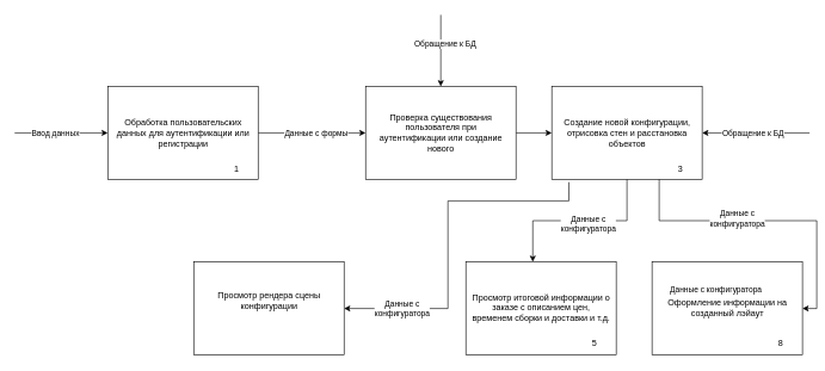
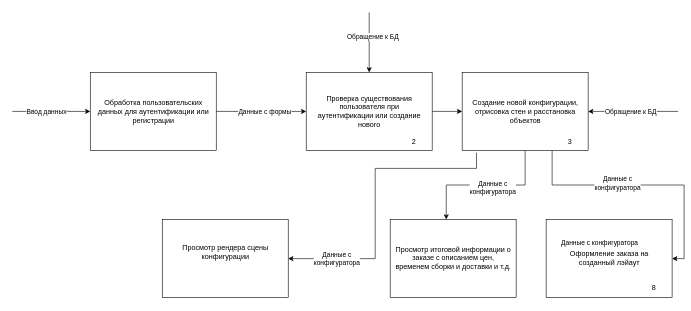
  <mxCell id="0" />
  <mxCell id="1" parent="0" />
  <mxCell id="2" style="edgeStyle=orthogonalEdgeStyle;rounded=0;orthogonalLoop=1;jettySize=auto;html=1;entryX=0;entryY=0.5;entryDx=0;entryDy=0;" edge="1" parent="1" source="4" target="8"><mxGeometry relative="1" as="geometry" /></mxCell>
  <mxCell id="3" value="Данные с формы" style="edgeLabel;html=1;align=center;verticalAlign=middle;resizable=0;points=[];" vertex="1" connectable="0" parent="2"><mxGeometry x="-0.342" y="2" relative="1" as="geometry"><mxPoint x="31" y="2" as="offset" /></mxGeometry></mxCell>
  <mxCell id="4" value="" style="rounded=0;whiteSpace=wrap;html=1;" vertex="1" parent="1"><mxGeometry x="150" y="120" width="210" height="130" as="geometry" /></mxCell>
- <mxCell id="5" value="1" style="text;html=1;strokeColor=none;fillColor=none;align=center;verticalAlign=middle;whiteSpace=wrap;rounded=0;" vertex="1" parent="1"><mxGeometry x="300" y="220" width="60" height="30" as="geometry" /></mxCell>
  <mxCell id="6" value="Обработка пользовательских данных для аутентификации или регистрации" style="text;html=1;strokeColor=none;fillColor=none;align=center;verticalAlign=middle;whiteSpace=wrap;rounded=0;" vertex="1" parent="1"><mxGeometry x="157.5" y="150" width="195" height="70" as="geometry" /></mxCell>
  <mxCell id="7" style="edgeStyle=orthogonalEdgeStyle;rounded=0;orthogonalLoop=1;jettySize=auto;html=1;entryX=0;entryY=0.5;entryDx=0;entryDy=0;" edge="1" parent="1" source="8" target="15"><mxGeometry relative="1" as="geometry" /></mxCell>
  <mxCell id="8" value="" style="rounded=0;whiteSpace=wrap;html=1;" vertex="1" parent="1"><mxGeometry x="510" y="120" width="210" height="130" as="geometry" /></mxCell>
+ <mxCell id="9" value="2" style="text;html=1;strokeColor=none;fillColor=none;align=center;verticalAlign=middle;whiteSpace=wrap;rounded=0;" vertex="1" parent="1"><mxGeometry x="660" y="220" width="60" height="30" as="geometry" /></mxCell>
  <mxCell id="10" value="Проверка существования пользователя при аутентификации или создание нового" style="text;html=1;strokeColor=none;fillColor=none;align=center;verticalAlign=middle;whiteSpace=wrap;rounded=0;" vertex="1" parent="1"><mxGeometry x="517.5" y="150" width="195" height="70" as="geometry" /></mxCell>
  <mxCell id="11" value="" style="endArrow=classic;html=1;rounded=0;entryX=0;entryY=0.5;entryDx=0;entryDy=0;" edge="1" parent="1" target="4"><mxGeometry width="50" height="50" relative="1" as="geometry"><mxPoint x="20" y="185" as="sourcePoint" /><mxPoint x="50" y="240" as="targetPoint" /></mxGeometry></mxCell>
  <mxCell id="12" value="Ввод данных" style="edgeLabel;html=1;align=center;verticalAlign=middle;resizable=0;points=[];" vertex="1" connectable="0" parent="11"><mxGeometry x="-0.135" relative="1" as="geometry"><mxPoint y="-1" as="offset" /></mxGeometry></mxCell>
  <mxCell id="13" style="rounded=0;orthogonalLoop=1;jettySize=auto;html=1;entryX=0.5;entryY=0;entryDx=0;entryDy=0;" edge="1" parent="1" target="8"><mxGeometry relative="1" as="geometry"><mxPoint x="615" y="20" as="sourcePoint" /><mxPoint x="520" y="195" as="targetPoint" /></mxGeometry></mxCell>
  <mxCell id="14" value="Обращение к БД" style="edgeLabel;html=1;align=center;verticalAlign=middle;resizable=0;points=[];" vertex="1" connectable="0" parent="13"><mxGeometry x="-0.342" y="2" relative="1" as="geometry"><mxPoint x="3" y="7" as="offset" /></mxGeometry></mxCell>
  <mxCell id="15" value="" style="rounded=0;whiteSpace=wrap;html=1;" vertex="1" parent="1"><mxGeometry x="770" y="120" width="210" height="130" as="geometry" /></mxCell>
  <mxCell id="16" value="3" style="text;html=1;strokeColor=none;fillColor=none;align=center;verticalAlign=middle;whiteSpace=wrap;rounded=0;" vertex="1" parent="1"><mxGeometry x="920" y="220" width="60" height="30" as="geometry" /></mxCell>
  <mxCell id="17" value="Создание новой конфигурации, отрисовка стен и расстановка объектов" style="text;html=1;strokeColor=none;fillColor=none;align=center;verticalAlign=middle;whiteSpace=wrap;rounded=0;" vertex="1" parent="1"><mxGeometry x="777.5" y="150" width="195" height="70" as="geometry" /></mxCell>
  <mxCell id="18" style="rounded=0;orthogonalLoop=1;jettySize=auto;html=1;entryX=1;entryY=0.5;entryDx=0;entryDy=0;" edge="1" parent="1" target="15"><mxGeometry relative="1" as="geometry"><mxPoint x="1130" y="185" as="sourcePoint" /><mxPoint x="885" y="-80" as="targetPoint" /></mxGeometry></mxCell>
  <mxCell id="19" value="Обращение к БД" style="edgeLabel;html=1;align=center;verticalAlign=middle;resizable=0;points=[];" vertex="1" connectable="0" parent="18"><mxGeometry x="-0.342" y="2" relative="1" as="geometry"><mxPoint x="-31" y="-2" as="offset" /></mxGeometry></mxCell>
  <mxCell id="20" value="" style="rounded=0;whiteSpace=wrap;html=1;" vertex="1" parent="1"><mxGeometry x="270" y="365.41" width="210" height="130" as="geometry" /></mxCell>
  <mxCell id="21" value="Просмотр рендера сцены конфигурации" style="text;html=1;strokeColor=none;fillColor=none;align=center;verticalAlign=middle;whiteSpace=wrap;rounded=0;" vertex="1" parent="1"><mxGeometry x="277.5" y="385.41" width="195" height="70" as="geometry" /></mxCell>
  <mxCell id="22" style="edgeStyle=orthogonalEdgeStyle;rounded=0;orthogonalLoop=1;jettySize=auto;html=1;entryX=1;entryY=0.5;entryDx=0;entryDy=0;exitX=0.114;exitY=1.029;exitDx=0;exitDy=0;exitPerimeter=0;" edge="1" parent="1" source="15" target="20"><mxGeometry relative="1" as="geometry"><mxPoint x="480" y="400" as="sourcePoint" /><mxPoint x="520" y="195" as="targetPoint" /><Array as="points"><mxPoint x="794" y="280" /><mxPoint x="625" y="280" /><mxPoint x="625" y="430" /></Array></mxGeometry></mxCell>
  <mxCell id="23" value="Данные с &lt;br&gt;конфигуратора" style="edgeLabel;html=1;align=center;verticalAlign=middle;resizable=0;points=[];" vertex="1" connectable="0" parent="22"><mxGeometry x="-0.342" y="2" relative="1" as="geometry"><mxPoint x="-99" y="148" as="offset" /></mxGeometry></mxCell>
  <mxCell id="24" value="" style="rounded=0;whiteSpace=wrap;html=1;" vertex="1" parent="1"><mxGeometry x="910" y="365.41" width="210" height="130" as="geometry" /></mxCell>
  <mxCell id="25" value="8" style="text;html=1;strokeColor=none;fillColor=none;align=center;verticalAlign=middle;whiteSpace=wrap;rounded=0;" vertex="1" parent="1"><mxGeometry x="1060" y="465.41" width="60" height="30" as="geometry" /></mxCell>
- <mxCell id="26" value="Оформление информации на созданный лэйаут" style="text;html=1;strokeColor=none;fillColor=none;align=center;verticalAlign=middle;whiteSpace=wrap;rounded=0;" vertex="1" parent="1"><mxGeometry x="917.5" y="395.41" width="195" height="70" as="geometry" /></mxCell>
+ <mxCell id="26" value="Оформление заказа на созданный лэйаут" style="text;html=1;strokeColor=none;fillColor=none;align=center;verticalAlign=middle;whiteSpace=wrap;rounded=0;" vertex="1" parent="1"><mxGeometry x="917.5" y="395.41" width="195" height="70" as="geometry" /></mxCell>
  <mxCell id="27" style="edgeStyle=orthogonalEdgeStyle;rounded=0;orthogonalLoop=1;jettySize=auto;html=1;entryX=1;entryY=0.5;entryDx=0;entryDy=0;exitX=0;exitY=1;exitDx=0;exitDy=0;" edge="1" parent="1" source="16" target="24"><mxGeometry relative="1" as="geometry"><mxPoint x="1240" y="550" as="sourcePoint" /><mxPoint x="950" y="905" as="targetPoint" /></mxGeometry></mxCell>
  <mxCell id="28" value="Данные с конфигуратора" style="edgeLabel;html=1;align=center;verticalAlign=middle;resizable=0;points=[];" vertex="1" connectable="0" parent="27"><mxGeometry x="-0.342" y="2" relative="1" as="geometry"><mxPoint x="-2" y="99" as="offset" /></mxGeometry></mxCell>
  <mxCell id="29" value="" style="rounded=0;whiteSpace=wrap;html=1;" vertex="1" parent="1"><mxGeometry x="650" y="365.41" width="210" height="130" as="geometry" /></mxCell>
- <mxCell id="30" value="5" style="text;html=1;strokeColor=none;fillColor=none;align=center;verticalAlign=middle;whiteSpace=wrap;rounded=0;" vertex="1" parent="1"><mxGeometry x="800" y="465.41" width="60" height="30" as="geometry" /></mxCell>
  <mxCell id="31" value="Просмотр итоговой информации о заказе с описанием цен, временем сборки и доставки и т.д." style="text;html=1;strokeColor=none;fillColor=none;align=center;verticalAlign=middle;whiteSpace=wrap;rounded=0;" vertex="1" parent="1"><mxGeometry x="657.5" y="395.41" width="195" height="70" as="geometry" /></mxCell>
  <mxCell id="32" style="edgeStyle=orthogonalEdgeStyle;rounded=0;orthogonalLoop=1;jettySize=auto;html=1;entryX=0.445;entryY=-0.002;entryDx=0;entryDy=0;entryPerimeter=0;exitX=0.5;exitY=1;exitDx=0;exitDy=0;" edge="1" parent="1" source="15" target="29"><mxGeometry relative="1" as="geometry"><mxPoint x="800" y="350" as="sourcePoint" /><mxPoint x="340" y="345" as="targetPoint" /></mxGeometry></mxCell>
  <mxCell id="33" value="Данные с &lt;br&gt;конфигуратора" style="edgeLabel;html=1;align=center;verticalAlign=middle;resizable=0;points=[];" vertex="1" connectable="0" parent="32"><mxGeometry x="0.486" y="3" relative="1" as="geometry"><mxPoint x="71" y="2" as="offset" /></mxGeometry></mxCell>
  <mxCell id="34" value="Данные с &lt;br&gt;конфигуратора" style="edgeLabel;html=1;align=center;verticalAlign=middle;resizable=0;points=[];" vertex="1" connectable="0" parent="1"><mxGeometry x="1010.003" y="309.998" as="geometry"><mxPoint x="18" y="-5" as="offset" /></mxGeometry></mxCell>
